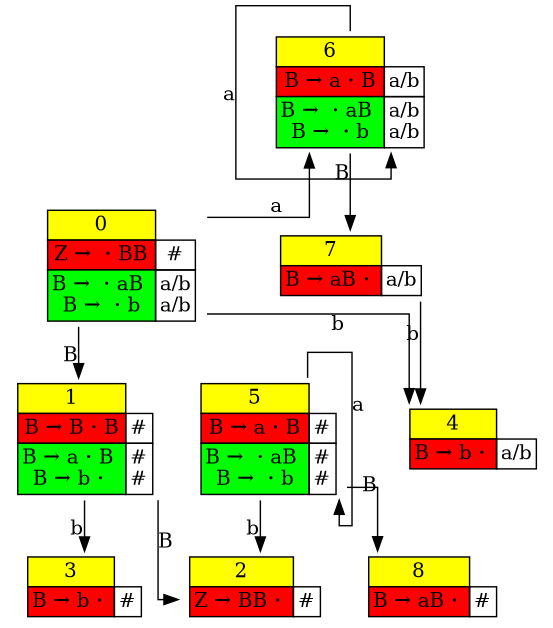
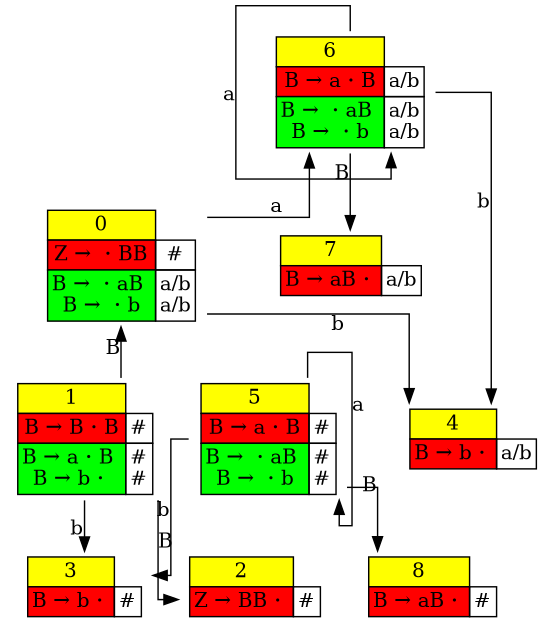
  digraph {
    splines=ortho
    node [shape=plaintext]
    edge [xlabel=B]
    n1 [label=<             <TABLE BORDER="0" CELLBORDER="1" CELLSPACING="0">             <TR><TD bgcolor="yellow">0</TD></TR>             <TR><TD bgcolor="red">Z &rarr; ・BB</TD><TD>#</TD></TR>             <TR><TD bgcolor="green">B &rarr; ・aB <br/> B &rarr; ・b </TD><TD>a/b<br/>a/b</TD></TR>             </TABLE>>]
    n2 [label=<             <TABLE BORDER="0" CELLBORDER="1" CELLSPACING="0">             <TR><TD PORT="title" bgcolor="yellow">1</TD></TR>             <TR><TD PORT="text1" bgcolor="red">B &rarr; B・B</TD><TD>#</TD></TR>             <TR><TD bgcolor="green">B &rarr; a・B <br/> B &rarr; b・ </TD><TD>#<br/>#</TD></TR>             </TABLE>>]
    n3 [label=<             <TABLE BORDER="0" CELLBORDER="1" CELLSPACING="0">             <TR><TD PORT="title" bgcolor="yellow">4</TD></TR>             <TR><TD PORT="text1" bgcolor="red">B &rarr; b・</TD><TD>a/b</TD></TR>             </TABLE>>]
    n4 [label=<             <TABLE BORDER="0" CELLBORDER="1" CELLSPACING="0">             <TR><TD PORT="title" bgcolor="yellow">2</TD></TR>             <TR><TD PORT="text1" bgcolor="red">Z &rarr; BB・</TD><TD>#</TD></TR>             </TABLE>>]
    n5 [label=<             <TABLE BORDER="0" CELLBORDER="1" CELLSPACING="0">             <TR><TD PORT="title" bgcolor="yellow">3</TD></TR>             <TR><TD PORT="text1" bgcolor="red">B &rarr; b・</TD><TD>#</TD></TR>             </TABLE>>]
    n6 [label=<             <TABLE BORDER="0" CELLBORDER="1" CELLSPACING="0">             <TR><TD PORT="title" bgcolor="yellow">5</TD></TR>             <TR><TD PORT="text1" bgcolor="red">B &rarr; a・B</TD><TD>#</TD></TR>             <TR><TD bgcolor="green">B &rarr; ・aB <br/> B &rarr; ・b </TD><TD>#<br/>#</TD></TR>             </TABLE>>]
    n7 [label=<             <TABLE BORDER="0" CELLBORDER="1" CELLSPACING="0">             <TR><TD PORT="title" bgcolor="yellow">8</TD></TR>             <TR><TD PORT="text1" bgcolor="red">B &rarr; aB・</TD><TD>#</TD></TR>             </TABLE>>]
    n8 [label=<             <TABLE BORDER="0" CELLBORDER="1" CELLSPACING="0">             <TR><TD PORT="title" bgcolor="yellow">6</TD></TR>             <TR><TD PORT="text1" bgcolor="red">B &rarr; a・B</TD><TD>a/b</TD></TR>             <TR><TD bgcolor="green">B &rarr; ・aB <br/> B &rarr; ・b </TD><TD>a/b<br/>a/b</TD></TR>             </TABLE>>]
    n9 [label=<             <TABLE BORDER="0" CELLBORDER="1" CELLSPACING="0">             <TR><TD PORT="title" bgcolor="yellow">7</TD></TR>             <TR><TD PORT="text1" bgcolor="red">B &rarr; aB・</TD><TD>a/b</TD></TR>             </TABLE>>]
-   n1 -> n2
+   n2 -> n1
    n1 -> n3 [xlabel=b]
    n2 -> n4
    n2 -> n5 [xlabel=b]
-   n6 -> n4 [xlabel=b]
+   n6 -> n5 [xlabel=b]
    n6 -> n6 [xlabel=a]
    n6 -> n7
    n8 -> n1 [dir=back xlabel=a]
-   n9 -> n3 [xlabel=b]
+   n8 -> n3 [xlabel=b]
    n8 -> n8 [xlabel=a]
    n8 -> n9
  }
